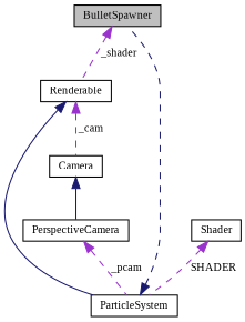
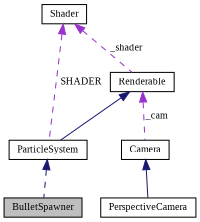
  digraph {
    fontname="Liberation Serif"
    node [color=black fillcolor=white fontname="Liberation Serif" fontsize=10 shape=record style=filled]
    edge [color=darkorchid3 dir=back fontname="Liberation Serif" fontsize=10 labelfontname=Helvetica labelfontsize=10 style=dashed]
    n1 [fillcolor=grey75 fontcolor=black height=0.2 label=BulletSpawner width=0.4]
    n2 [height=0.2 label=ParticleSystem width=0.4]
    n3 [height=0.2 label=Renderable width=0.4]
    n4 [height=0.2 label=Camera width=0.4]
    n5 [height=0.2 label=Shader width=0.4]
    n6 [height=0.2 label=PerspectiveCamera width=0.4]
    n2 -> n1 [color=midnightblue]
    n3 -> n2 [color=midnightblue style=solid]
    n3 -> n4 [label=" _cam"]
    n4 -> n6 [color=midnightblue style=solid]
    n5 -> n2 [label=" SHADER"]
-   n1 -> n3 [label=" _shader"]
-   n6 -> n2 [label=" _pcam"]
+   n5 -> n3 [label=" _shader"]
  }
